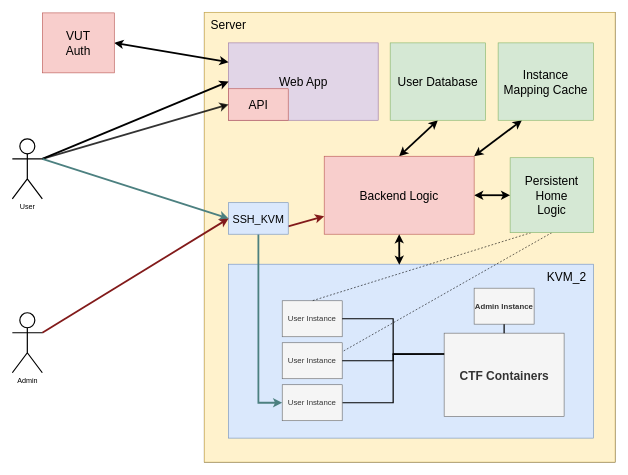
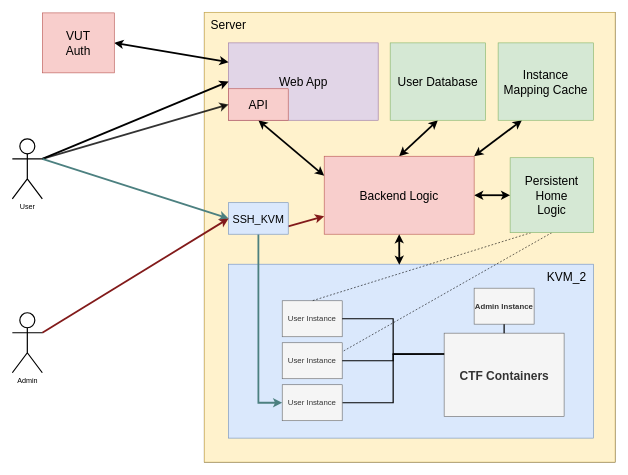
  <mxCell id="0" />
  <mxCell id="1" parent="0" />
  <mxCell id="2" value="" style="group;fillColor=#f8cecc;strokeColor=#000000;" parent="1" vertex="1" connectable="0"><mxGeometry x="340" y="20" width="685" height="750" as="geometry" /></mxCell>
  <mxCell id="3" value="" style="group;fillColor=#dae8fc;strokeColor=#6c8ebf;container=0;" parent="2" vertex="1" connectable="0"><mxGeometry x="40.56" y="420" width="608.39" height="290" as="geometry" /></mxCell>
  <mxCell id="4" value="" style="rounded=0;whiteSpace=wrap;html=1;fillColor=#fff2cc;strokeColor=#d6b656;" parent="2" vertex="1"><mxGeometry width="685" height="750" as="geometry" /></mxCell>
  <mxCell id="5" value="" style="group;fontStyle=1" vertex="1" connectable="0" parent="2"><mxGeometry x="40.56" y="420" width="608.39" height="290" as="geometry" /></mxCell>
  <mxCell id="6" value="" style="group" vertex="1" connectable="0" parent="5"><mxGeometry width="608.39" height="290" as="geometry" /></mxCell>
  <mxCell id="7" value="" style="rounded=0;whiteSpace=wrap;html=1;fontSize=20;fillColor=#dae8fc;strokeColor=#6c8ebf;" parent="6" vertex="1"><mxGeometry width="608.39" height="290" as="geometry" /></mxCell>
  <mxCell id="8" value="KVM_2" style="text;html=1;align=center;verticalAlign=middle;resizable=0;points=[];autosize=1;strokeColor=none;fillColor=none;fontSize=20;fontColor=#000000;" parent="6" vertex="1"><mxGeometry x="518.39" width="90" height="40" as="geometry" /></mxCell>
  <mxCell id="9" value="&lt;b&gt;CTF Containers&lt;/b&gt;" style="html=1;fontSize=20;fontColor=#333333;fillColor=#f5f5f5;strokeColor=#666666;" parent="6" vertex="1"><mxGeometry x="359.44" y="115" width="200" height="139" as="geometry" /></mxCell>
  <mxCell id="10" value="&lt;b&gt;Admin Instance&lt;/b&gt;" style="rounded=0;whiteSpace=wrap;html=1;fontSize=13;fontColor=#333333;fillColor=#f5f5f5;strokeColor=#666666;" vertex="1" parent="6"><mxGeometry x="409.44" y="40" width="100" height="60" as="geometry" /></mxCell>
  <mxCell id="11" style="edgeStyle=none;rounded=0;jumpStyle=none;html=1;exitX=0.5;exitY=1;exitDx=0;exitDy=0;entryX=0.5;entryY=0;entryDx=0;entryDy=0;strokeWidth=2;startArrow=none;startFill=0;endArrow=none;endFill=0;endSize=6;" edge="1" parent="6" source="10" target="9"><mxGeometry relative="1" as="geometry" /></mxCell>
  <mxCell id="12" value="User Instance" style="rounded=0;whiteSpace=wrap;html=1;fontSize=13;fontColor=#333333;fillColor=#f5f5f5;strokeColor=#666666;" parent="6" vertex="1"><mxGeometry x="89.44" y="131" width="100" height="60" as="geometry" /></mxCell>
  <mxCell id="13" style="edgeStyle=orthogonalEdgeStyle;rounded=0;html=1;exitX=1;exitY=0.5;exitDx=0;exitDy=0;entryX=0;entryY=0.25;entryDx=0;entryDy=0;strokeColor=#000000;fontSize=20;fontColor=#000000;endArrow=none;endFill=0;strokeWidth=2;" parent="6" source="12" target="9" edge="1"><mxGeometry relative="1" as="geometry" /></mxCell>
  <mxCell id="14" value="User Instance" style="rounded=0;whiteSpace=wrap;html=1;fontSize=13;fontColor=#333333;fillColor=#f5f5f5;strokeColor=#666666;" parent="6" vertex="1"><mxGeometry x="89.44" y="61" width="100" height="60" as="geometry" /></mxCell>
  <mxCell id="15" style="edgeStyle=orthogonalEdgeStyle;html=1;exitX=1;exitY=0.5;exitDx=0;exitDy=0;entryX=0;entryY=0.25;entryDx=0;entryDy=0;fontSize=20;fontColor=#000000;strokeColor=#000000;rounded=0;endArrow=none;endFill=0;strokeWidth=2;" parent="6" source="14" target="9" edge="1"><mxGeometry relative="1" as="geometry" /></mxCell>
  <mxCell id="16" value="&lt;font style=&quot;font-size: 20px;&quot;&gt;Server&lt;/font&gt;" style="text;html=1;align=center;verticalAlign=middle;resizable=0;points=[];autosize=1;strokeColor=none;fillColor=none;fontColor=#000000;" parent="2" vertex="1"><mxGeometry width="80" height="40" as="geometry" /></mxCell>
  <mxCell id="17" style="edgeStyle=orthogonalEdgeStyle;rounded=0;jumpStyle=none;html=1;exitX=0.5;exitY=1;exitDx=0;exitDy=0;entryX=0;entryY=0.5;entryDx=0;entryDy=0;strokeWidth=3;startArrow=none;startFill=0;endArrow=classic;endFill=1;endSize=6;strokeColor=#4C8080;" edge="1" parent="2" source="19" target="32"><mxGeometry relative="1" as="geometry" /></mxCell>
  <mxCell id="18" style="edgeStyle=none;rounded=0;jumpStyle=none;html=1;exitX=1;exitY=0.75;exitDx=0;exitDy=0;strokeColor=#821A1A;strokeWidth=3;startArrow=none;startFill=0;endArrow=classic;endFill=1;endSize=6;" edge="1" parent="2" source="19" target="28"><mxGeometry relative="1" as="geometry" /></mxCell>
  <mxCell id="19" value="&lt;font style=&quot;font-size: 18px;&quot; color=&quot;#000000&quot;&gt;SSH_KVM&lt;/font&gt;" style="rounded=0;whiteSpace=wrap;html=1;fontSize=20;fillColor=#dae8fc;strokeColor=#6c8ebf;" parent="2" vertex="1"><mxGeometry x="40.56" y="317.5" width="99.44" height="52.5" as="geometry" /></mxCell>
  <mxCell id="20" style="edgeStyle=none;rounded=0;jumpStyle=none;html=1;exitX=0.25;exitY=1;exitDx=0;exitDy=0;entryX=1;entryY=0;entryDx=0;entryDy=0;strokeColor=#000000;strokeWidth=3;fontSize=18;startArrow=classic;startFill=1;endArrow=classic;endFill=1;endSize=6;" edge="1" parent="2" source="21" target="28"><mxGeometry relative="1" as="geometry" /></mxCell>
  <mxCell id="21" value="&lt;font color=&quot;#000000&quot;&gt;Instance &lt;br&gt;Mapping Cache&lt;/font&gt;" style="rounded=0;whiteSpace=wrap;html=1;fontSize=20;fillColor=#d5e8d4;strokeColor=#82b366;" parent="2" vertex="1"><mxGeometry x="490" y="51" width="158.95" height="129" as="geometry" /></mxCell>
  <mxCell id="22" style="edgeStyle=none;rounded=0;jumpStyle=none;html=1;exitX=0.25;exitY=1;exitDx=0;exitDy=0;entryX=0.5;entryY=0;entryDx=0;entryDy=0;strokeColor=#000000;strokeWidth=1;fontSize=18;startArrow=none;startFill=0;endArrow=none;endFill=0;endSize=6;dashed=1;" edge="1" parent="2" source="24" target="14"><mxGeometry relative="1" as="geometry" /></mxCell>
  <mxCell id="23" style="edgeStyle=none;rounded=0;jumpStyle=none;html=1;exitX=0.5;exitY=1;exitDx=0;exitDy=0;entryX=1;entryY=0.25;entryDx=0;entryDy=0;dashed=1;strokeColor=#000000;strokeWidth=1;fontSize=18;startArrow=none;startFill=0;endArrow=none;endFill=0;endSize=6;" edge="1" parent="2" source="24" target="12"><mxGeometry relative="1" as="geometry" /></mxCell>
  <mxCell id="24" value="&lt;font color=&quot;#000000&quot;&gt;Persistent&lt;br&gt;Home&lt;br&gt;Logic&lt;/font&gt;" style="rounded=0;whiteSpace=wrap;html=1;fontSize=20;fillColor=#d5e8d4;strokeColor=#82b366;" parent="2" vertex="1"><mxGeometry x="510" y="242.5" width="138.95" height="125" as="geometry" /></mxCell>
  <mxCell id="25" value="&lt;font color=&quot;#000000&quot;&gt;Web App&lt;/font&gt;" style="rounded=0;whiteSpace=wrap;html=1;fontSize=20;fillColor=#e1d5e7;strokeColor=#9673a6;" parent="2" vertex="1"><mxGeometry x="40.56" y="51" width="249.44" height="129" as="geometry" /></mxCell>
  <mxCell id="26" style="rounded=0;jumpStyle=none;html=1;exitX=0.5;exitY=0;exitDx=0;exitDy=0;entryX=0.5;entryY=1;entryDx=0;entryDy=0;strokeColor=#000000;strokeWidth=3;startArrow=classic;startFill=1;endArrow=classic;endFill=1;endSize=6;" edge="1" parent="2" source="28" target="33"><mxGeometry relative="1" as="geometry" /></mxCell>
  <mxCell id="27" style="edgeStyle=none;rounded=0;jumpStyle=none;html=1;exitX=1;exitY=0.5;exitDx=0;exitDy=0;entryX=0;entryY=0.5;entryDx=0;entryDy=0;strokeColor=#000000;strokeWidth=3;startArrow=classic;startFill=1;endArrow=classic;endFill=1;endSize=6;" edge="1" parent="2" source="28" target="24"><mxGeometry relative="1" as="geometry" /></mxCell>
  <mxCell id="28" value="&lt;font color=&quot;#000000&quot;&gt;Backend Logic&lt;/font&gt;" style="rounded=0;whiteSpace=wrap;html=1;fontSize=20;fillColor=#f8cecc;strokeColor=#b85450;" parent="2" vertex="1"><mxGeometry x="200" y="240" width="250" height="130" as="geometry" /></mxCell>
+ <mxCell id="29" style="rounded=0;jumpStyle=none;html=1;exitX=0.5;exitY=1;exitDx=0;exitDy=0;entryX=0;entryY=0.25;entryDx=0;entryDy=0;strokeColor=#000000;strokeWidth=3;startArrow=classic;startFill=1;endArrow=classic;endFill=1;endSize=6;" edge="1" parent="2" source="30" target="28"><mxGeometry relative="1" as="geometry" /></mxCell>
  <mxCell id="30" value="&lt;font color=&quot;#000000&quot;&gt;API&lt;/font&gt;" style="rounded=0;whiteSpace=wrap;html=1;fontSize=20;fillColor=#f8cecc;strokeColor=#b85450;" parent="2" vertex="1"><mxGeometry x="40.56" y="127.5" width="99.44" height="52.5" as="geometry" /></mxCell>
  <mxCell id="31" style="edgeStyle=orthogonalEdgeStyle;rounded=0;html=1;exitX=1;exitY=0.5;exitDx=0;exitDy=0;entryX=0;entryY=0.25;entryDx=0;entryDy=0;strokeColor=#000000;fontSize=20;fontColor=#000000;endArrow=none;endFill=0;strokeWidth=2;" parent="2" source="32" target="9" edge="1"><mxGeometry relative="1" as="geometry" /></mxCell>
  <mxCell id="32" value="User Instance" style="rounded=0;whiteSpace=wrap;html=1;fontSize=13;fontColor=#333333;fillColor=#f5f5f5;strokeColor=#666666;" parent="2" vertex="1"><mxGeometry x="130" y="621" width="100" height="60" as="geometry" /></mxCell>
  <mxCell id="33" value="User Database" style="rounded=0;whiteSpace=wrap;html=1;fontSize=20;fillColor=#d5e8d4;strokeColor=#82b366;" vertex="1" parent="2"><mxGeometry x="310" y="51" width="158.95" height="129" as="geometry" /></mxCell>
  <mxCell id="34" style="html=1;strokeColor=#000000;fontSize=13;fontColor=#000000;endArrow=classic;endFill=1;strokeWidth=3;rounded=1;exitX=1;exitY=0.333;exitDx=0;exitDy=0;exitPerimeter=0;entryX=0;entryY=0.5;entryDx=0;entryDy=0;" parent="1" source="37" target="25" edge="1"><mxGeometry relative="1" as="geometry"><mxPoint x="70" y="271" as="sourcePoint" /><mxPoint x="310" y="151" as="targetPoint" /></mxGeometry></mxCell>
  <mxCell id="35" style="edgeStyle=none;rounded=1;jumpStyle=none;html=1;exitX=1;exitY=0.333;exitDx=0;exitDy=0;exitPerimeter=0;entryX=0;entryY=0.5;entryDx=0;entryDy=0;strokeWidth=3;startArrow=none;startFill=0;endArrow=classic;endFill=1;endSize=6;opacity=80;" edge="1" parent="1" source="37" target="30"><mxGeometry relative="1" as="geometry" /></mxCell>
  <mxCell id="36" style="edgeStyle=none;rounded=1;jumpStyle=none;html=1;exitX=1;exitY=0.333;exitDx=0;exitDy=0;exitPerimeter=0;entryX=0;entryY=0.5;entryDx=0;entryDy=0;strokeWidth=3;startArrow=none;startFill=0;endArrow=classic;endFill=1;endSize=6;strokeColor=#4C8080;" edge="1" parent="1" source="37" target="19"><mxGeometry relative="1" as="geometry" /></mxCell>
  <mxCell id="37" value="User" style="shape=umlActor;verticalLabelPosition=bottom;verticalAlign=top;html=1;strokeWidth=2;" parent="1" vertex="1"><mxGeometry x="20" y="231" width="50" height="100" as="geometry" /></mxCell>
  <mxCell id="38" style="edgeStyle=none;rounded=0;jumpStyle=none;html=1;exitX=1;exitY=0.333;exitDx=0;exitDy=0;exitPerimeter=0;entryX=0;entryY=0.5;entryDx=0;entryDy=0;strokeColor=#821A1A;strokeWidth=3;startArrow=none;startFill=0;endArrow=classic;endFill=1;endSize=6;" edge="1" parent="1" source="39" target="19"><mxGeometry relative="1" as="geometry" /></mxCell>
  <mxCell id="39" value="Admin" style="shape=umlActor;verticalLabelPosition=bottom;verticalAlign=top;html=1;strokeWidth=2;" parent="1" vertex="1"><mxGeometry x="20" y="521" width="50" height="100" as="geometry" /></mxCell>
  <mxCell id="40" style="edgeStyle=none;rounded=1;html=1;exitX=1;exitY=0.5;exitDx=0;exitDy=0;entryX=0;entryY=0.25;entryDx=0;entryDy=0;strokeWidth=3;endArrow=classic;endFill=1;startArrow=classic;startFill=1;endSize=6;jumpStyle=none;" edge="1" parent="1" source="41" target="25"><mxGeometry relative="1" as="geometry" /></mxCell>
  <mxCell id="41" value="&lt;font color=&quot;#000000&quot;&gt;VUT&lt;br&gt;Auth&lt;/font&gt;" style="rounded=0;whiteSpace=wrap;html=1;fontSize=20;fillColor=#f8cecc;strokeColor=#b85450;" parent="1" vertex="1"><mxGeometry x="70" y="21" width="120" height="100" as="geometry" /></mxCell>
  <mxCell id="42" style="edgeStyle=none;rounded=0;jumpStyle=none;html=1;exitX=0.5;exitY=1;exitDx=0;exitDy=0;strokeColor=#000000;strokeWidth=3;startArrow=classic;startFill=1;endArrow=classic;endFill=1;endSize=6;" edge="1" parent="1" source="28"><mxGeometry relative="1" as="geometry"><mxPoint x="665.286" y="441" as="targetPoint" /></mxGeometry></mxCell>
